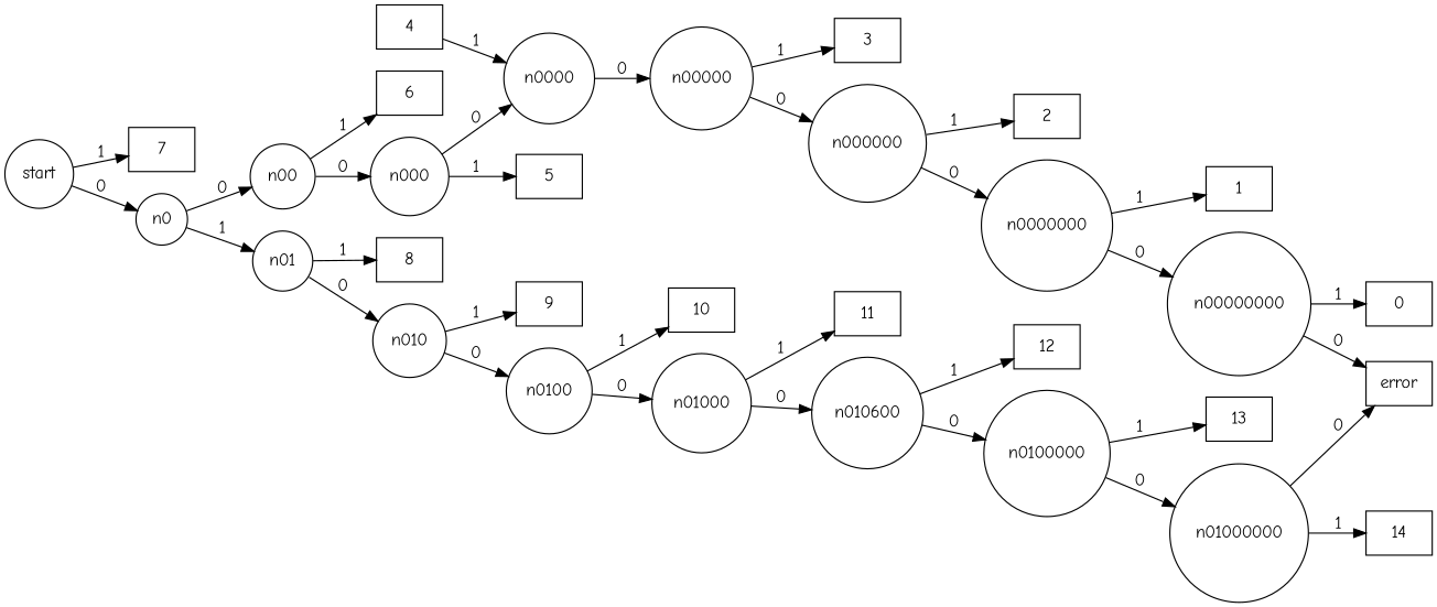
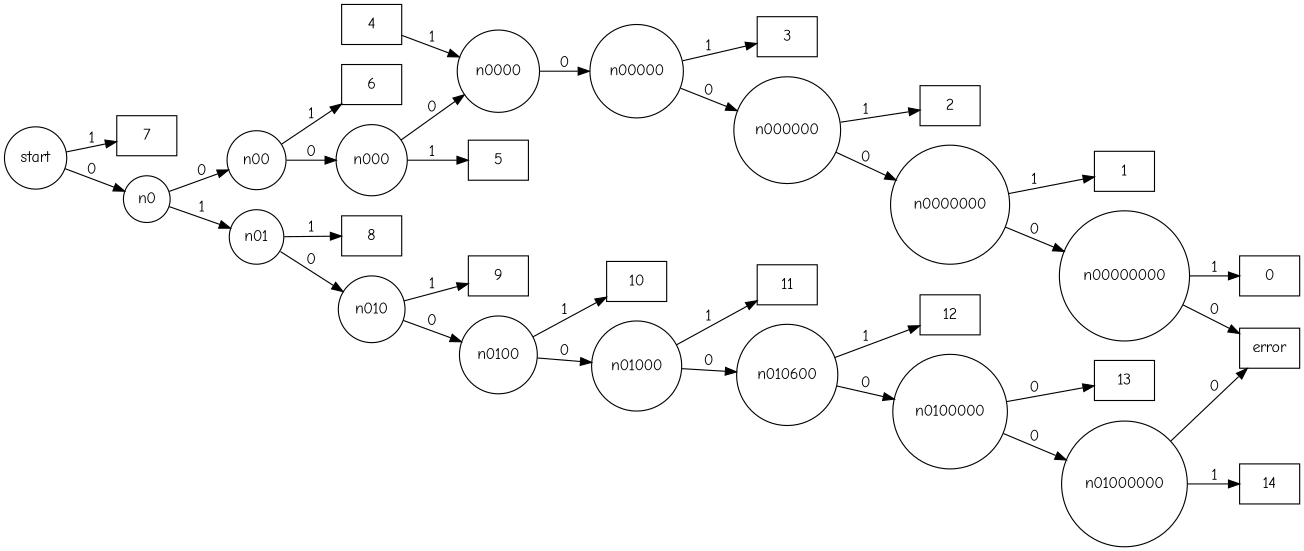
  digraph {
    fontname="Comic Neue"
    rankdir=LR
    node [fontname="Comic Neue" shape=box]
    edge [fontname="Comic Neue"]
    n000000001 [label=0]
    n00000001 [label=1]
    n0000001 [label=2]
    n000001 [label=3]
    n00001 [label=4]
    n0000 [shape=circle]
    n0001 [label=5]
    n001 [label=6]
    n1 [label=7]
    n011 [label=8]
    n0101 [label=9]
    n01001 [label=10]
    n010001 [label=11]
    n0100001 [label=12]
    n01000001 [label=13]
    n010000001 [label=14]
    error [label=error]
    start [label=start shape=circle]
    n0 [shape=circle]
    n00 [shape=circle]
    n01 [shape=circle]
    n000 [shape=circle]
    n010 [shape=circle]
    n0100 [shape=circle]
    n00000 [shape=circle]
    n000000 [shape=circle]
    n0000000 [shape=circle]
    n00000000 [shape=circle]
    n01000 [shape=circle]
    n010000 [label=n010600 shape=circle]
    n0100000 [shape=circle]
    n01000000 [shape=circle]
    n00001 -> n0000 [label=1]
    n0000 -> n00000 [label=0]
    start -> n1 [label=1]
    start -> n0 [label=0]
    n0 -> n00 [label=0]
    n0 -> n01 [label=1]
    n00 -> n001 [label=1]
    n00 -> n000 [label=0]
    n01 -> n011 [label=1]
    n01 -> n010 [label=0]
    n000 -> n0000 [label=0]
    n000 -> n0001 [label=1]
    n010 -> n0101 [label=1]
    n010 -> n0100 [label=0]
    n0100 -> n01001 [label=1]
    n0100 -> n01000 [label=0]
    n00000 -> n000001 [label=1]
    n00000 -> n000000 [label=0]
    n000000 -> n0000001 [label=1]
    n000000 -> n0000000 [label=0]
    n0000000 -> n00000001 [label=1]
    n0000000 -> n00000000 [label=0]
    n00000000 -> n000000001 [label=1]
    n00000000 -> error [label=0]
    n01000 -> n010001 [label=1]
    n01000 -> n010000 [label=0]
    n010000 -> n0100001 [label=1]
    n010000 -> n0100000 [label=0]
-   n0100000 -> n01000001 [label=1]
+   n0100000 -> n01000001 [label=0]
    n0100000 -> n01000000 [label=0]
    n01000000 -> n010000001 [label=1]
    n01000000 -> error [label=0]
  }
